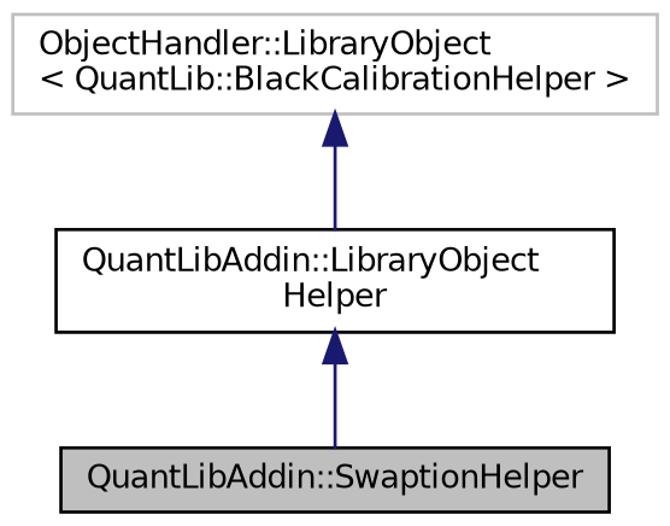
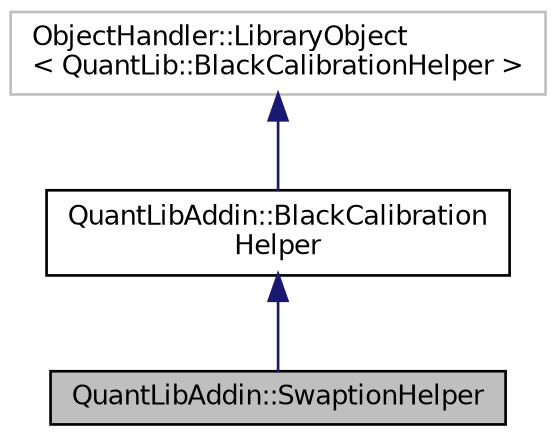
  digraph {
    node [color=black fillcolor=white fontname=Helvetica fontsize=10 shape=record style=filled]
    edge [color=midnightblue dir=back fontname=Helvetica fontsize=10 labelfontname=Helvetica labelfontsize=10 style=solid]
    n1 [fillcolor=grey75 fontcolor=black height=0.2 label="QuantLibAddin::SwaptionHelper" width=0.4]
-   n2 [height=0.2 label="QuantLibAddin::LibraryObject\lHelper" width=0.4]
+   n2 [height=0.2 label="QuantLibAddin::BlackCalibration\lHelper" width=0.4]
    n3 [color=grey75 height=0.2 label="ObjectHandler::LibraryObject\l\< QuantLib::BlackCalibrationHelper \>" width=0.4]
    n2 -> n1
    n3 -> n2
  }
